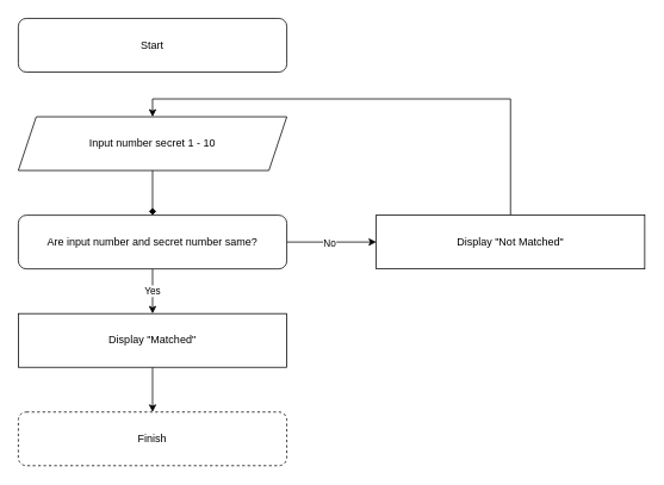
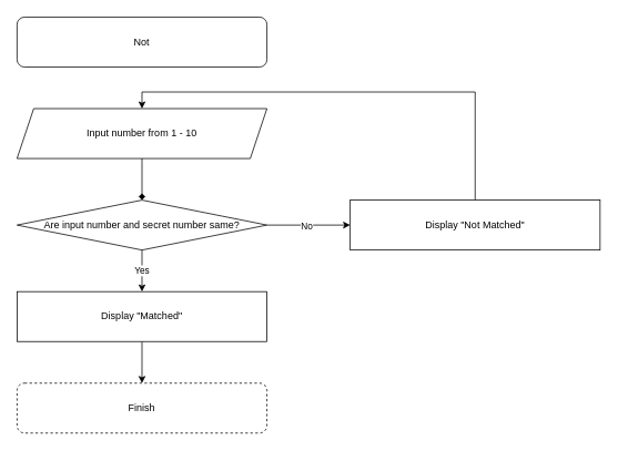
  <mxCell id="0" />
  <mxCell id="1" parent="0" />
- <mxCell id="2" value="Start" style="rounded=1;whiteSpace=wrap;html=1;" parent="1" vertex="1"><mxGeometry x="20" y="20" width="300" height="60" as="geometry" /></mxCell>
+ <mxCell id="2" value="Not" style="rounded=1;whiteSpace=wrap;html=1;" parent="1" vertex="1"><mxGeometry x="20" y="20" width="300" height="60" as="geometry" /></mxCell>
  <mxCell id="3" style="edgeStyle=orthogonalEdgeStyle;rounded=0;orthogonalLoop=1;jettySize=auto;html=1;entryX=0.5;entryY=0;entryDx=0;entryDy=0;endArrow=diamond;" parent="1" source="4" target="8" edge="1"><mxGeometry relative="1" as="geometry"><mxPoint x="170" y="230" as="targetPoint" /></mxGeometry></mxCell>
- <mxCell id="4" value="Input number secret 1 - 10" style="shape=parallelogram;perimeter=parallelogramPerimeter;whiteSpace=wrap;html=1;fixedSize=1;" parent="1" vertex="1"><mxGeometry x="20" y="130" width="300" height="60" as="geometry" /></mxCell>
+ <mxCell id="4" value="Input number from 1 - 10" style="shape=parallelogram;perimeter=parallelogramPerimeter;whiteSpace=wrap;html=1;fixedSize=1;" parent="1" vertex="1"><mxGeometry x="20" y="130" width="300" height="60" as="geometry" /></mxCell>
  <mxCell id="5" value="Yes" style="edgeStyle=orthogonalEdgeStyle;rounded=0;orthogonalLoop=1;jettySize=auto;html=1;entryX=0.5;entryY=0;entryDx=0;entryDy=0;" parent="1" source="8" target="10" edge="1"><mxGeometry relative="1" as="geometry" /></mxCell>
  <mxCell id="6" style="edgeStyle=orthogonalEdgeStyle;rounded=0;orthogonalLoop=1;jettySize=auto;html=1;" parent="1" source="8" target="12" edge="1"><mxGeometry relative="1" as="geometry" /></mxCell>
  <mxCell id="7" value="No" style="edgeLabel;html=1;align=center;verticalAlign=middle;resizable=0;points=[];" parent="6" vertex="1" connectable="0"><mxGeometry x="-0.06" y="-1" relative="1" as="geometry"><mxPoint as="offset" /></mxGeometry></mxCell>
- <mxCell id="8" value="Are input number and secret number same?" style="whiteSpace=wrap;html=1;rounded=1;" parent="1" vertex="1"><mxGeometry x="20" y="240" width="300" height="60" as="geometry" /></mxCell>
+ <mxCell id="8" value="Are input number and secret number same?" style="rhombus;whiteSpace=wrap;html=1;" parent="1" vertex="1"><mxGeometry x="20" y="240" width="300" height="60" as="geometry" /></mxCell>
  <mxCell id="9" style="edgeStyle=orthogonalEdgeStyle;rounded=0;orthogonalLoop=1;jettySize=auto;html=1;" parent="1" source="10" target="13" edge="1"><mxGeometry relative="1" as="geometry" /></mxCell>
  <mxCell id="10" value="Display &quot;Matched&quot;" style="rounded=0;whiteSpace=wrap;html=1;" parent="1" vertex="1"><mxGeometry x="20" y="350" width="300" height="60" as="geometry" /></mxCell>
  <mxCell id="11" style="edgeStyle=orthogonalEdgeStyle;rounded=0;orthogonalLoop=1;jettySize=auto;html=1;entryX=0.5;entryY=0;entryDx=0;entryDy=0;exitX=0.5;exitY=0;exitDx=0;exitDy=0;" parent="1" source="12" target="4" edge="1"><mxGeometry relative="1" as="geometry"><mxPoint x="560" y="110" as="targetPoint" /></mxGeometry></mxCell>
  <mxCell id="12" value="Display &quot;Not Matched&quot;" style="rounded=0;whiteSpace=wrap;html=1;" parent="1" vertex="1"><mxGeometry x="420" y="240" width="300" height="60" as="geometry" /></mxCell>
  <mxCell id="13" value="Finish" style="rounded=1;whiteSpace=wrap;html=1;dashed=1;" parent="1" vertex="1"><mxGeometry x="20" y="460" width="300" height="60" as="geometry" /></mxCell>
